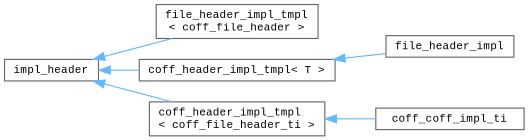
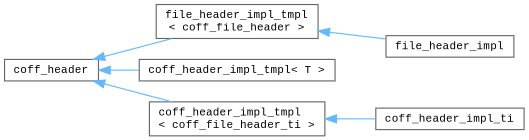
  digraph {
    fontname="Liberation Mono"
    rankdir=LR
    node [color=grey40 fillcolor=white fontname="Liberation Mono" fontsize=10 shape=box style=filled]
    edge [color=steelblue1 dir=back fontname="Liberation Mono" fontsize=10 labelfontname=Helvetica labelfontsize=10 style=solid]
-   n1 [height=0.2 label=impl_header width=0.4]
+   n1 [height=0.2 label=coff_header width=0.4]
    n2 [height=0.2 label="file_header_impl_tmpl\l\< coff_file_header \>" width=0.4]
    n3 [height=0.2 label="coff_header_impl_tmpl\l\< coff_file_header_ti \>" width=0.4]
    n4 [height=0.2 label="coff_header_impl_tmpl\< T \>" width=0.4]
    n5 [height=0.2 label=file_header_impl width=0.4]
-   n6 [height=0.2 label=coff_coff_impl_ti width=0.4]
+   n6 [height=0.2 label=coff_header_impl_ti width=0.4]
    n1 -> n2
    n1 -> n3
    n1 -> n4
-   n4 -> n5
+   n2 -> n5
    n3 -> n6
  }
